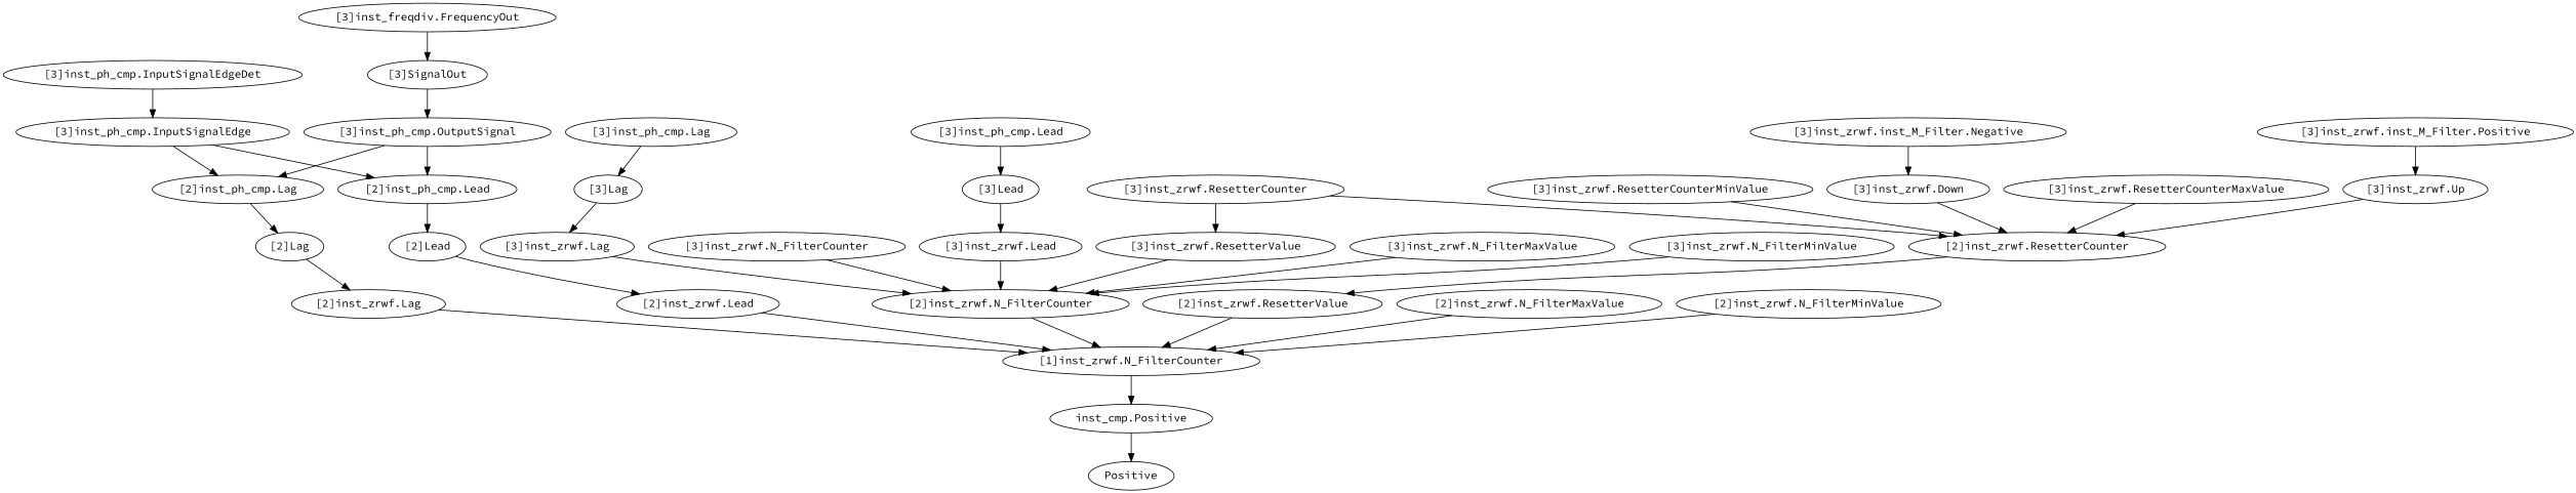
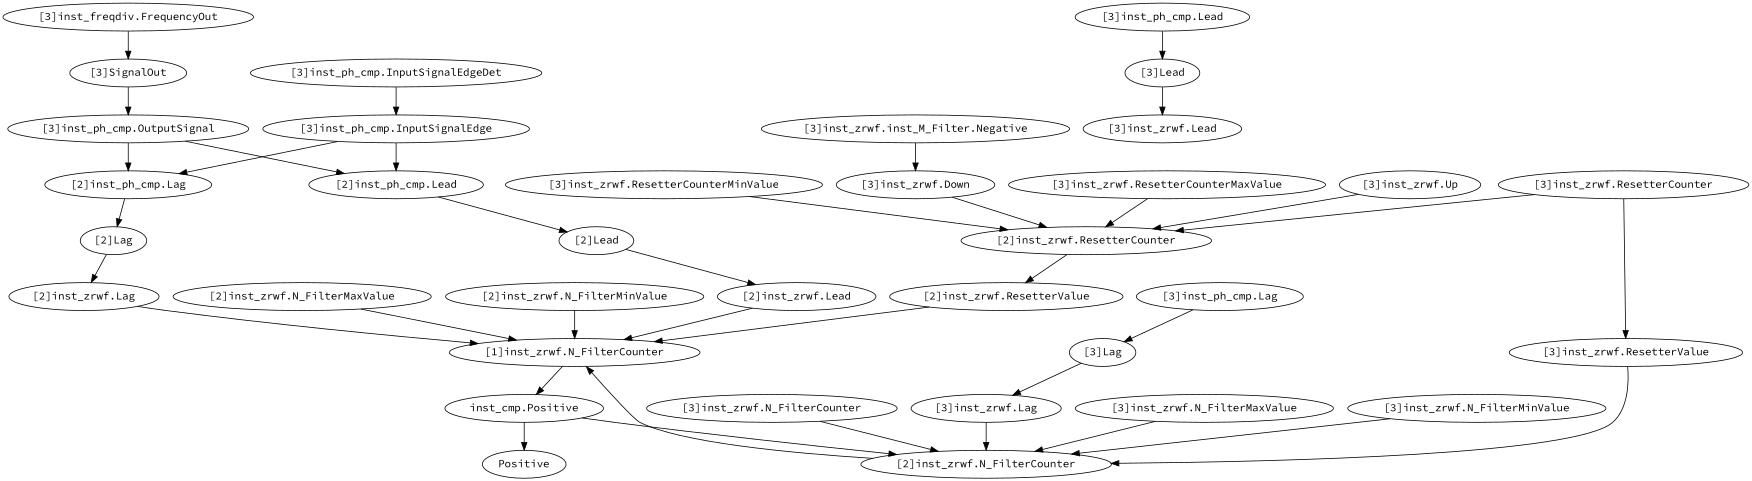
  strict digraph {
    fontname="Source Code Pro"
    node [complexity=7 fontname="Source Code Pro" importance=0.1470730389 rank=0.0]
    edge [fontname="Source Code Pro"]
    "[3]inst_zrwf.Down" [importance=1.28362077132 rank=0.183374395903]
    "[2]inst_zrwf.ResetterCounter" [complexity=6 importance=1.26307446744 rank=0.21051241124]
    "[2]inst_zrwf.ResetterValue" [complexity=5 importance=0.150297456427 rank=0.0300594912853]
    "[1]inst_zrwf.N_FilterCounter" [complexity=3 importance=0.12263644568 rank=0.0408788152267]
    Positive [complexity=0 importance=0.0208567507048]
    "[2]inst_zrwf.Lag" [complexity=4 rank=0.0367682597251]
    n7 [complexity=0 importance=0.037595927211 label="inst_cmp.Positive"]
    "[3]inst_ph_cmp.Lag" [complexity=12 importance=1.13729292891 rank=0.0947744107423]
    "[3]Lag" [complexity=12 importance=1.11446798573 rank=0.092872332144]
    "[3]inst_zrwf.Lag" [complexity=12 importance=1.09056867713 rank=0.0908807230942]
    "[2]inst_zrwf.N_FilterCounter" [complexity=11 importance=1.06613208391 rank=0.0969210985373]
    "[3]inst_zrwf.ResetterCounterMaxValue" [complexity=18 importance=3.80171039503 rank=0.211206133057]
    "[2]Lag" [complexity=4 importance=0.170972347499 rank=0.0427430868747]
    "[3]inst_zrwf.N_FilterCounter" [complexity=19 importance=8.61409718975 rank=0.453373536302]
    "[3]inst_zrwf.ResetterCounter" [complexity=22 importance=10.1652905555 rank=0.462058661615]
    "[3]inst_zrwf.ResetterValue" [complexity=13 importance=1.09379309466 rank=0.0841379303582]
    "[3]inst_zrwf.Up" [importance=2.54669523876 rank=0.363813605537]
    "[3]inst_ph_cmp.Lead" [complexity=12 importance=1.13729292891 rank=0.0947744107423]
    "[3]Lead" [complexity=12 importance=1.11446798573 rank=0.092872332144]
    "[3]inst_zrwf.Lead" [complexity=12 importance=1.09056867713 rank=0.0908807230942]
    "[3]inst_zrwf.inst_M_Filter.Negative" [importance=1.29973892036 rank=0.185676988623]
    "[3]inst_freqdiv.FrequencyOut" [importance=0.256386974768 rank=0.0366267106811]
    "[3]SignalOut" [importance=0.233569735656 rank=0.0333671050937]
    "[3]inst_ph_cmp.OutputSignal" [importance=0.215379028319 rank=0.030768432617]
    "[2]inst_ph_cmp.Lead" [complexity=4 importance=0.193797290678 rank=0.0484493226694]
    "[2]inst_ph_cmp.Lag" [complexity=4 importance=0.193797290678 rank=0.0484493226694]
    "[3]inst_zrwf.N_FilterMaxValue" [complexity=15 importance=3.21088324445 rank=0.214058882963]
    "[2]Lead" [complexity=4 importance=0.170972347499 rank=0.0427430868747]
    "[2]inst_zrwf.Lead" [complexity=4 rank=0.0367682597251]
    "[3]inst_ph_cmp.InputSignalEdge" [importance=0.213568383205 rank=0.0305097690293]
    "[3]inst_zrwf.N_FilterMinValue" [complexity=15 importance=3.21088324445 rank=0.214058882963]
    "[3]inst_ph_cmp.InputSignalEdgeDet" [complexity=9 importance=0.242704720322 rank=0.0269671911469]
    "[2]inst_zrwf.N_FilterMaxValue" [importance=0.38039632976 rank=0.0543423328228]
-   "[3]inst_zrwf.inst_M_Filter.Positive" [importance=2.5628133878 rank=0.366116198257]
    "[3]inst_zrwf.ResetterCounterMinValue" [complexity=18 importance=3.80171039503 rank=0.211206133057]
    "[2]inst_zrwf.N_FilterMinValue" [importance=0.38039632976 rank=0.0543423328228]
    "[3]inst_zrwf.Down" -> "[2]inst_zrwf.ResetterCounter"
    "[2]inst_zrwf.ResetterCounter" -> "[2]inst_zrwf.ResetterValue"
    "[2]inst_zrwf.ResetterValue" -> "[1]inst_zrwf.N_FilterCounter"
    "[1]inst_zrwf.N_FilterCounter" -> n7
    "[2]inst_zrwf.Lag" -> "[1]inst_zrwf.N_FilterCounter"
    n7 -> Positive
    "[3]inst_ph_cmp.Lag" -> "[3]Lag"
    "[3]Lag" -> "[3]inst_zrwf.Lag"
    "[3]inst_zrwf.Lag" -> "[2]inst_zrwf.N_FilterCounter"
    "[2]inst_zrwf.N_FilterCounter" -> "[1]inst_zrwf.N_FilterCounter"
    "[3]inst_zrwf.ResetterCounterMaxValue" -> "[2]inst_zrwf.ResetterCounter"
    "[2]Lag" -> "[2]inst_zrwf.Lag"
    "[3]inst_zrwf.N_FilterCounter" -> "[2]inst_zrwf.N_FilterCounter"
    "[3]inst_zrwf.ResetterCounter" -> "[2]inst_zrwf.ResetterCounter"
    "[3]inst_zrwf.ResetterCounter" -> "[3]inst_zrwf.ResetterValue"
    "[3]inst_zrwf.ResetterValue" -> "[2]inst_zrwf.N_FilterCounter"
    "[3]inst_zrwf.Up" -> "[2]inst_zrwf.ResetterCounter"
    "[3]inst_ph_cmp.Lead" -> "[3]Lead"
    "[3]Lead" -> "[3]inst_zrwf.Lead"
-   "[3]inst_zrwf.Lead" -> "[2]inst_zrwf.N_FilterCounter"
+   n7 -> "[2]inst_zrwf.N_FilterCounter"
    "[3]inst_zrwf.inst_M_Filter.Negative" -> "[3]inst_zrwf.Down"
    "[3]inst_freqdiv.FrequencyOut" -> "[3]SignalOut"
    "[3]SignalOut" -> "[3]inst_ph_cmp.OutputSignal"
    "[3]inst_ph_cmp.OutputSignal" -> "[2]inst_ph_cmp.Lead"
    "[3]inst_ph_cmp.OutputSignal" -> "[2]inst_ph_cmp.Lag"
    "[2]inst_ph_cmp.Lead" -> "[2]Lead"
    "[2]inst_ph_cmp.Lag" -> "[2]Lag"
    "[3]inst_zrwf.N_FilterMaxValue" -> "[2]inst_zrwf.N_FilterCounter"
    "[2]Lead" -> "[2]inst_zrwf.Lead"
    "[2]inst_zrwf.Lead" -> "[1]inst_zrwf.N_FilterCounter"
    "[3]inst_ph_cmp.InputSignalEdge" -> "[2]inst_ph_cmp.Lead"
    "[3]inst_ph_cmp.InputSignalEdge" -> "[2]inst_ph_cmp.Lag"
    "[3]inst_zrwf.N_FilterMinValue" -> "[2]inst_zrwf.N_FilterCounter"
    "[3]inst_ph_cmp.InputSignalEdgeDet" -> "[3]inst_ph_cmp.InputSignalEdge"
    "[2]inst_zrwf.N_FilterMaxValue" -> "[1]inst_zrwf.N_FilterCounter"
-   "[3]inst_zrwf.inst_M_Filter.Positive" -> "[3]inst_zrwf.Up"
    "[3]inst_zrwf.ResetterCounterMinValue" -> "[2]inst_zrwf.ResetterCounter"
    "[2]inst_zrwf.N_FilterMinValue" -> "[1]inst_zrwf.N_FilterCounter"
  }
